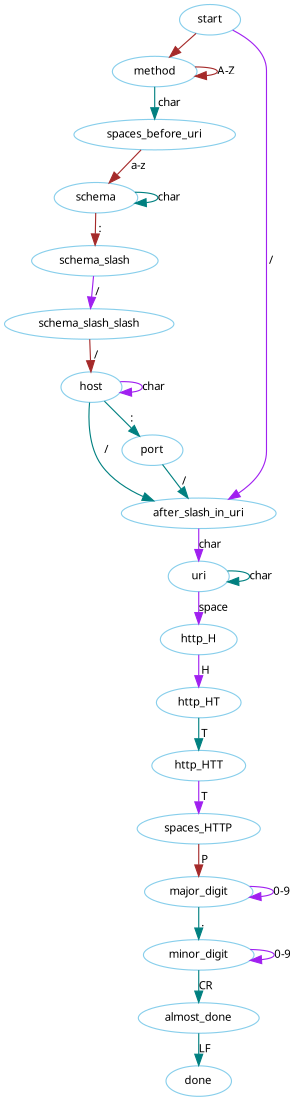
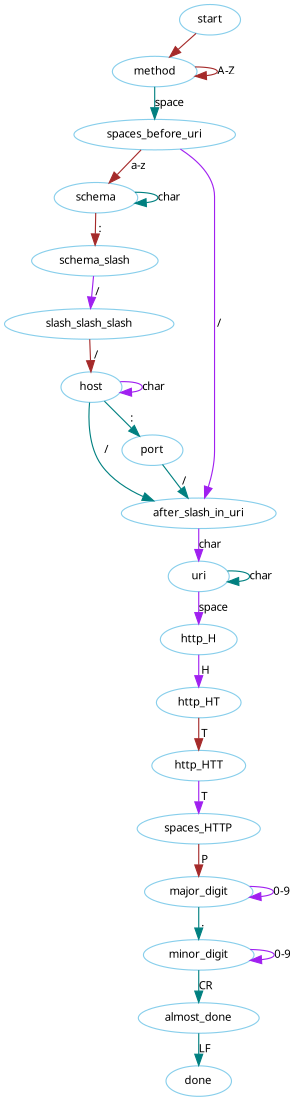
  digraph {
    rankdir=TB
    ranksep=0.25
    node [color=skyblue fontname=Verdana fontsize=10 shape=ellipse]
    edge [color=teal fontname=Verdana fontsize=10]
    start [height=0.3]
    method [height=0.3]
    spaces_before_uri [height=0.3]
    schema [height=0.3]
    after_slash_in_uri [height=0.3]
    schema_slash [height=0.3]
    uri [height=0.3]
-   schema_slash_slash [height=0.3]
+   schema_slash_slash [height=0.3 label=slash_slash_slash]
    host [height=0.3]
    port [height=0.3]
    http_H [height=0.3]
    http_HT [height=0.3]
    http_HTT [height=0.3]
    n14 [height=0.3 label=spaces_HTTP]
    major_digit [height=0.3]
    minor_digit [height=0.3]
    almost_done [height=0.3]
    done [height=0.3]
    start -> method [color=brown]
    method -> method [color=brown label="A-Z"]
-   method -> spaces_before_uri [label=char]
+   method -> spaces_before_uri [label=space]
    spaces_before_uri -> schema [color=brown label="a-z"]
-   start -> after_slash_in_uri [color=purple label=" / "]
+   spaces_before_uri -> after_slash_in_uri [color=purple label=" / "]
    schema -> schema [label=char]
    schema -> schema_slash [color=brown label=" : "]
    after_slash_in_uri -> uri [color=purple label=char]
    schema_slash -> schema_slash_slash [color=purple label=" / "]
    uri -> uri [label=char]
    uri -> http_H [color=purple label=space]
    schema_slash_slash -> host [color=brown label=" / "]
    host -> after_slash_in_uri [label=" / "]
    host -> host [color=purple label=char]
    host -> port [label=" : "]
    port -> after_slash_in_uri [label=" / "]
    http_H -> http_HT [color=purple label=" H "]
-   http_HT -> http_HTT [label=" T "]
+   http_HT -> http_HTT [color=brown label=" T "]
    http_HTT -> n14 [color=purple label=" T "]
    n14 -> major_digit [color=brown label=" P "]
    major_digit -> major_digit [color=purple label="0-9"]
    major_digit -> minor_digit [label=" . "]
    minor_digit -> minor_digit [color=purple label="0-9"]
    minor_digit -> almost_done [label=CR]
    almost_done -> done [label=LF]
  }
